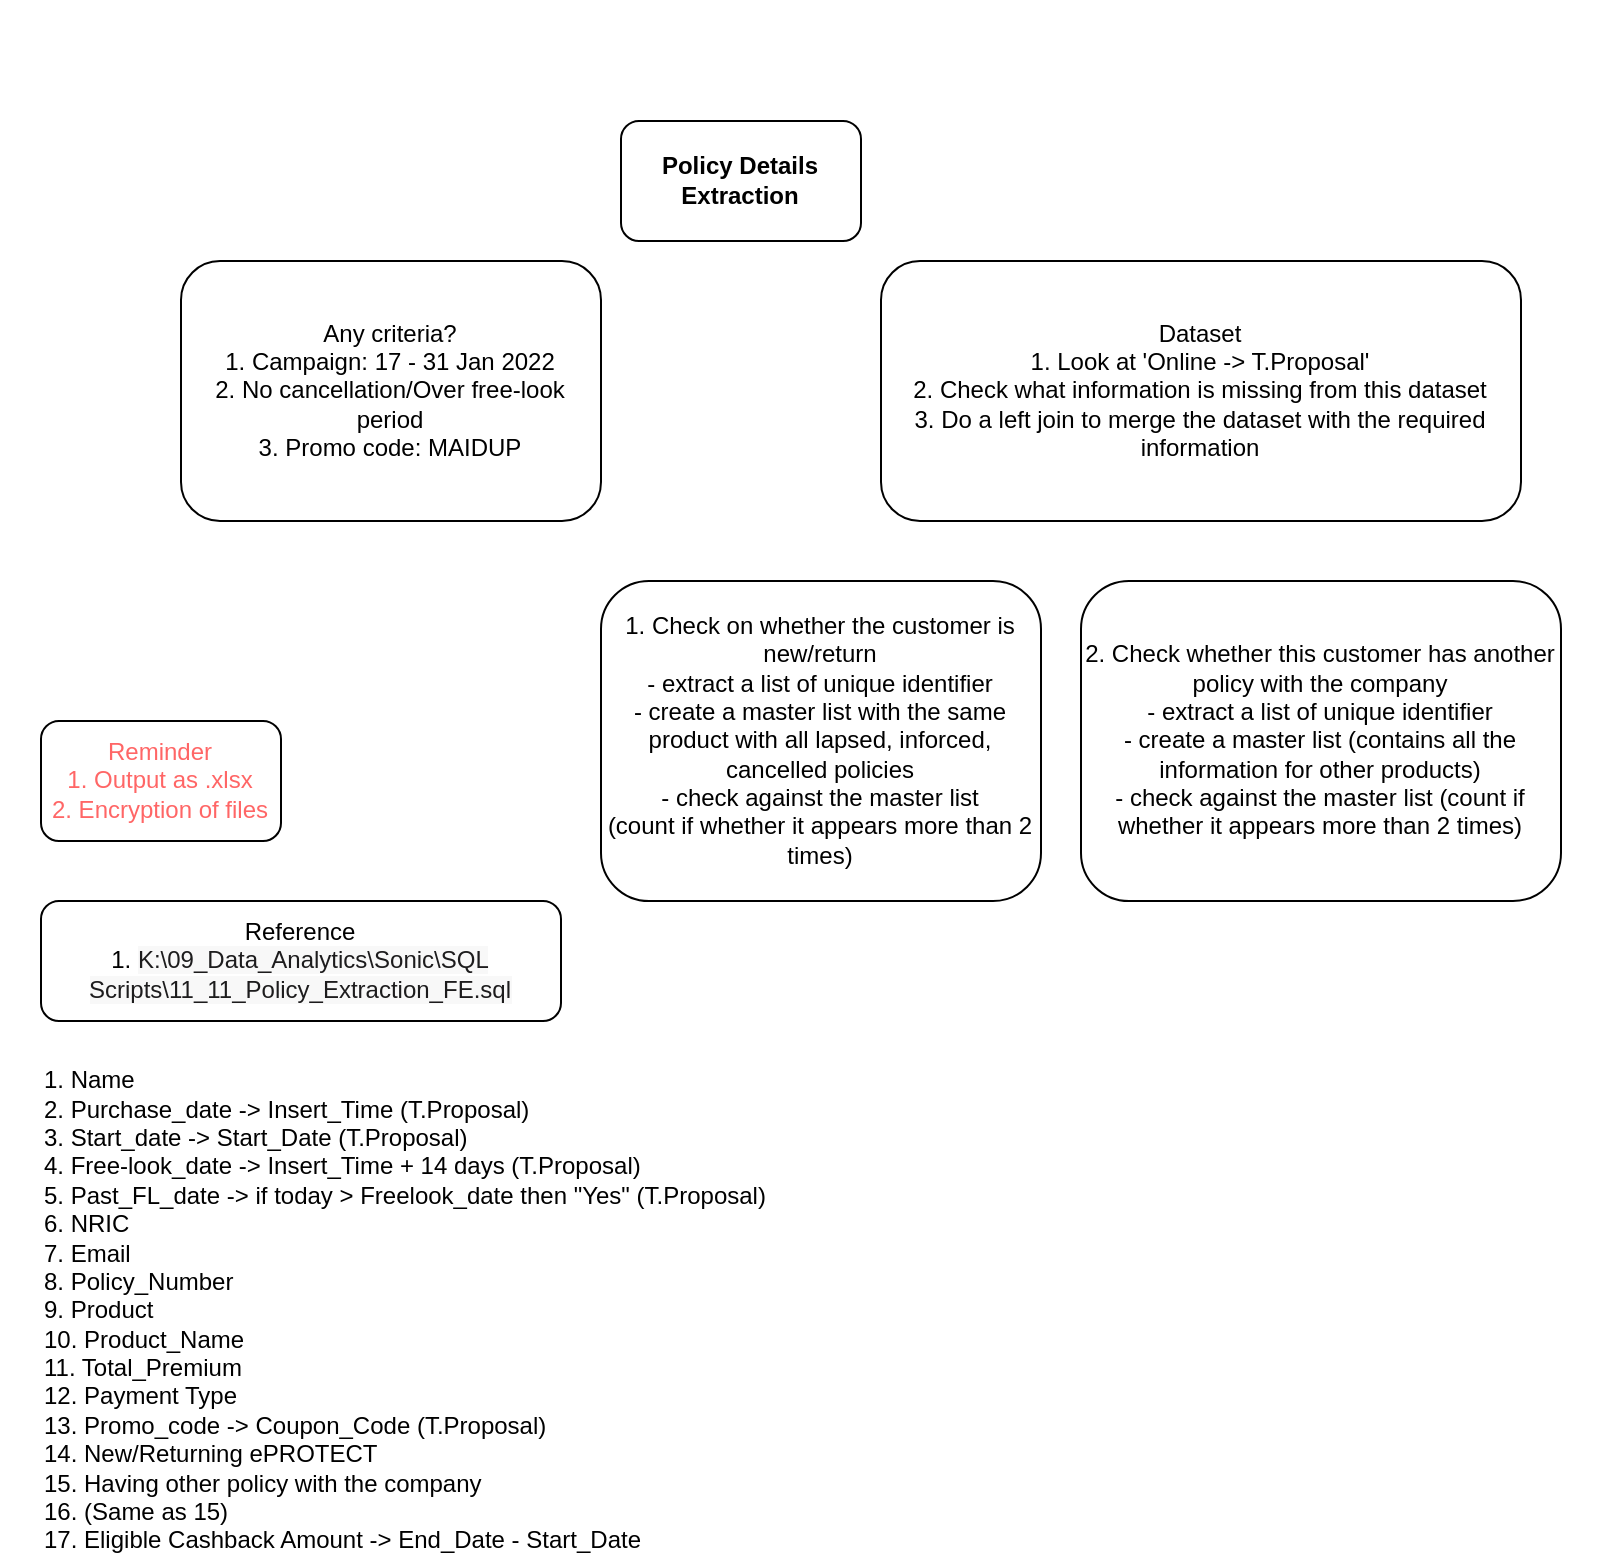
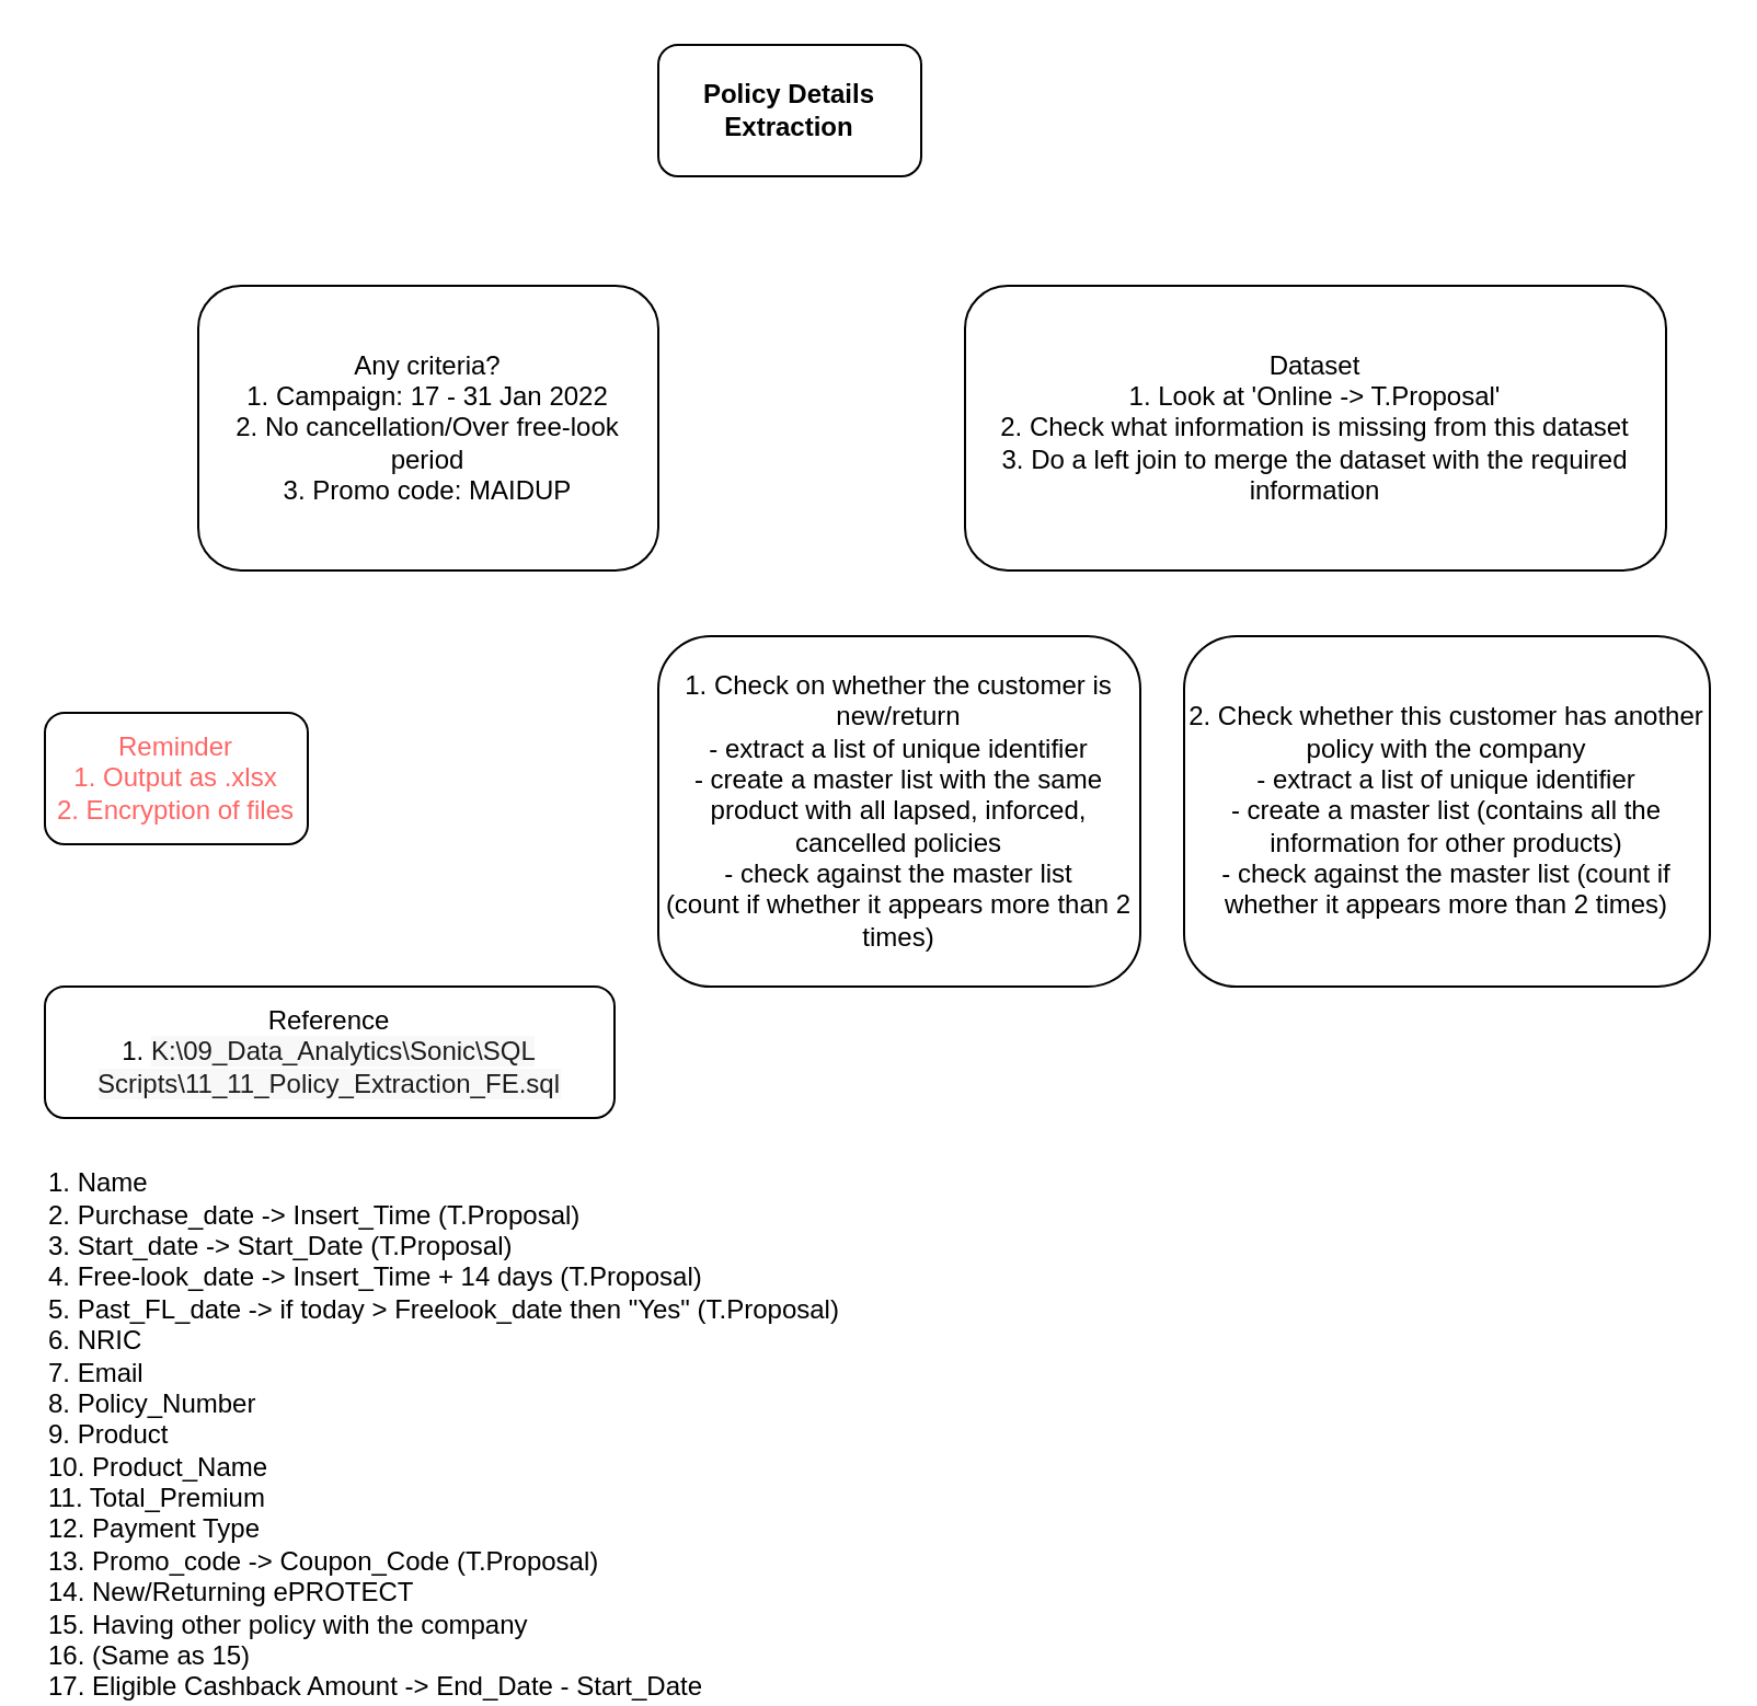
  <mxCell id="0" />
  <mxCell id="1" parent="0" />
- <mxCell id="2" value="Policy Details Extraction" style="rounded=1;whiteSpace=wrap;html=1;fontStyle=1" parent="1" vertex="1"><mxGeometry x="310" y="60" width="120" height="60" as="geometry" /></mxCell>
+ <mxCell id="2" value="Policy Details Extraction" style="rounded=1;whiteSpace=wrap;html=1;fontStyle=1" parent="1" vertex="1"><mxGeometry x="300" y="20" width="120" height="60" as="geometry" /></mxCell>
  <mxCell id="3" value="Any criteria?&lt;br&gt;1. Campaign: 17 - 31 Jan 2022&lt;br&gt;2. No cancellation/Over free-look period&lt;br&gt;3. Promo code: MAIDUP" style="rounded=1;whiteSpace=wrap;html=1;" parent="1" vertex="1"><mxGeometry x="90" y="130" width="210" height="130" as="geometry" /></mxCell>
  <mxCell id="4" value="Dataset&lt;br&gt;1. Look at 'Online -&amp;gt; T.Proposal'&lt;br&gt;2. Check what information is missing from this dataset&lt;br&gt;3. Do a left join to merge the dataset with the required information" style="rounded=1;whiteSpace=wrap;html=1;" parent="1" vertex="1"><mxGeometry x="440" y="130" width="320" height="130" as="geometry" /></mxCell>
- <mxCell id="5" value="Reminder&lt;br&gt;1. Output as .xlsx&lt;br&gt;2. Encryption of files" style="rounded=1;whiteSpace=wrap;html=1;strokeColor=default;fontColor=#FF6666;" parent="1" vertex="1"><mxGeometry x="20" y="360" width="120" height="60" as="geometry" /></mxCell>
+ <mxCell id="5" value="Reminder&lt;br&gt;1. Output as .xlsx&lt;br&gt;2. Encryption of files" style="rounded=1;whiteSpace=wrap;html=1;strokeColor=default;fontColor=#FF6666;" parent="1" vertex="1"><mxGeometry x="20" y="325" width="120" height="60" as="geometry" /></mxCell>
  <mxCell id="6" value="1. Check on whether the customer is new/return&lt;br&gt;- extract a list of unique identifier&lt;br&gt;- create a master list with the same product with all lapsed, inforced, cancelled policies&lt;br&gt;- check against the master list &lt;br&gt;(count if whether it appears more than 2 times)" style="rounded=1;whiteSpace=wrap;html=1;fontColor=#000000;strokeColor=default;" parent="1" vertex="1"><mxGeometry x="300" y="290" width="220" height="160" as="geometry" /></mxCell>
  <mxCell id="7" value="2. Check whether this customer has another policy with the company&lt;br&gt;- extract a list of unique identifier&lt;br&gt;- create a master list (contains all the information for other products)&lt;br&gt;- check against the master list (count if whether it appears more than 2 times)" style="rounded=1;whiteSpace=wrap;html=1;fontColor=#000000;strokeColor=default;" parent="1" vertex="1"><mxGeometry x="540" y="290" width="240" height="160" as="geometry" /></mxCell>
  <mxCell id="8" value="Reference&lt;br&gt;1.&amp;nbsp;&lt;span style=&quot;color: rgb(29 , 28 , 29) ; text-align: left ; background-color: rgb(248 , 248 , 248)&quot;&gt;&lt;font style=&quot;font-size: 12px&quot;&gt;K:\09_Data_Analytics\Sonic\SQL Scripts\11_11_Policy_Extraction_FE.sql&lt;/font&gt;&lt;/span&gt;" style="rounded=1;whiteSpace=wrap;html=1;fontColor=#000000;strokeColor=default;" parent="1" vertex="1"><mxGeometry x="20" y="450" width="260" height="60" as="geometry" /></mxCell>
  <mxCell id="9" value="1. Name&lt;br&gt;2. Purchase_date -&amp;gt; Insert_Time (T.Proposal)&lt;br&gt;3. Start_date -&amp;gt; Start_Date (T.Proposal)&lt;br&gt;4. Free-look_date -&amp;gt; Insert_Time + 14 days (T.Proposal)&lt;br&gt;5. Past_FL_date -&amp;gt; if today &amp;gt; Freelook_date then &quot;Yes&quot; (T.Proposal)&lt;br&gt;6. NRIC&lt;br&gt;7. Email&lt;br&gt;8. Policy_Number&lt;br&gt;9. Product&lt;br&gt;10. Product_Name&lt;br&gt;11. Total_Premium&lt;br&gt;12. Payment Type&lt;br&gt;13. Promo_code -&amp;gt; Coupon_Code (T.Proposal)&lt;br&gt;14. New/Returning ePROTECT&lt;br&gt;15. Having other policy with the company&lt;br&gt;16. (Same as 15)&lt;br&gt;17. Eligible Cashback Amount -&amp;gt; End_Date - Start_Date" style="text;html=1;strokeColor=none;fillColor=none;align=left;verticalAlign=middle;whiteSpace=wrap;rounded=0;fontSize=12;fontColor=#000000;" parent="1" vertex="1"><mxGeometry x="20" y="560" width="520" height="190" as="geometry" /></mxCell>
